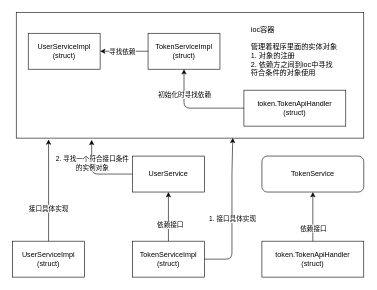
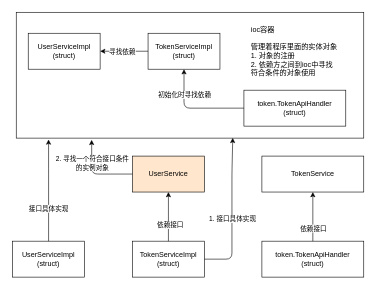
  <mxCell id="0" />
  <mxCell id="1" parent="0" />
  <mxCell id="2" value="token.TokenApiHandler&lt;br&gt;(struct)" style="rounded=0;whiteSpace=wrap;html=1;" vertex="1" parent="1"><mxGeometry x="436" y="402" width="170" height="60" as="geometry" /></mxCell>
  <mxCell id="3" value="TokenServiceImpl&lt;br&gt;(struct)" style="rounded=0;whiteSpace=wrap;html=1;" vertex="1" parent="1"><mxGeometry x="220" y="402" width="120" height="60" as="geometry" /></mxCell>
  <mxCell id="4" value="UserServiceImpl&lt;br&gt;(struct)" style="rounded=0;whiteSpace=wrap;html=1;" vertex="1" parent="1"><mxGeometry x="20" y="402" width="120" height="60" as="geometry" /></mxCell>
- <mxCell id="5" value="UserService" style="rounded=0;whiteSpace=wrap;html=1;" vertex="1" parent="1"><mxGeometry x="220" y="260" width="120" height="60" as="geometry" /></mxCell>
- <mxCell id="6" value="TokenService" style="whiteSpace=wrap;html=1;rounded=1;" vertex="1" parent="1"><mxGeometry x="436" y="260" width="170" height="60" as="geometry" /></mxCell>
+ <mxCell id="5" value="UserService" style="rounded=0;whiteSpace=wrap;html=1;fillColor=#ffe6cc;" vertex="1" parent="1"><mxGeometry x="220" y="260" width="120" height="60" as="geometry" /></mxCell>
+ <mxCell id="6" value="TokenService" style="rounded=0;whiteSpace=wrap;html=1;" vertex="1" parent="1"><mxGeometry x="436" y="260" width="170" height="60" as="geometry" /></mxCell>
  <mxCell id="7" value="" style="endArrow=classic;html=1;entryX=0.093;entryY=1.011;entryDx=0;entryDy=0;exitX=0.5;exitY=0;exitDx=0;exitDy=0;entryPerimeter=0;" edge="1" parent="1" source="4" target="15"><mxGeometry width="50" height="50" relative="1" as="geometry"><mxPoint x="226" y="330" as="sourcePoint" /><mxPoint x="276" y="280" as="targetPoint" /><Array as="points"><mxPoint x="80" y="290" /></Array></mxGeometry></mxCell>
  <mxCell id="8" value="接口具体实现" style="edgeLabel;html=1;align=center;verticalAlign=middle;resizable=0;points=[];" vertex="1" connectable="0" parent="7"><mxGeometry x="-0.357" y="1" relative="1" as="geometry"><mxPoint as="offset" /></mxGeometry></mxCell>
  <mxCell id="9" value="" style="endArrow=classic;html=1;entryX=0.5;entryY=1;entryDx=0;entryDy=0;" edge="1" parent="1" source="3" target="5"><mxGeometry width="50" height="50" relative="1" as="geometry"><mxPoint x="276" y="400" as="sourcePoint" /><mxPoint x="276" y="280" as="targetPoint" /></mxGeometry></mxCell>
  <mxCell id="10" value="依赖接口" style="edgeLabel;html=1;align=center;verticalAlign=middle;resizable=0;points=[];" vertex="1" connectable="0" parent="9"><mxGeometry x="-0.317" y="-2" relative="1" as="geometry"><mxPoint as="offset" /></mxGeometry></mxCell>
  <mxCell id="11" value="" style="endArrow=classic;html=1;entryX=0.5;entryY=1;entryDx=0;entryDy=0;exitX=0.5;exitY=0;exitDx=0;exitDy=0;" edge="1" parent="1" source="2" target="6"><mxGeometry width="50" height="50" relative="1" as="geometry"><mxPoint x="356" y="330" as="sourcePoint" /><mxPoint x="406" y="280" as="targetPoint" /></mxGeometry></mxCell>
  <mxCell id="12" value="依赖接口" style="edgeLabel;html=1;align=center;verticalAlign=middle;resizable=0;points=[];" vertex="1" connectable="0" parent="11"><mxGeometry x="-0.512" relative="1" as="geometry"><mxPoint y="-2" as="offset" /></mxGeometry></mxCell>
  <mxCell id="13" value="" style="endArrow=classic;html=1;exitX=1;exitY=0.5;exitDx=0;exitDy=0;entryX=0.623;entryY=0.998;entryDx=0;entryDy=0;entryPerimeter=0;" edge="1" parent="1" source="3" target="15"><mxGeometry width="50" height="50" relative="1" as="geometry"><mxPoint x="356" y="330" as="sourcePoint" /><mxPoint x="406" y="280" as="targetPoint" /><Array as="points"><mxPoint x="386" y="432" /><mxPoint x="386" y="290" /></Array></mxGeometry></mxCell>
  <mxCell id="14" value="1. 接口具体实现" style="edgeLabel;html=1;align=center;verticalAlign=middle;resizable=0;points=[];" vertex="1" connectable="0" parent="13"><mxGeometry x="0.101" y="-1" relative="1" as="geometry"><mxPoint x="-1" y="23" as="offset" /></mxGeometry></mxCell>
  <mxCell id="15" value="" style="rounded=0;whiteSpace=wrap;html=1;" vertex="1" parent="1"><mxGeometry x="26" y="20" width="580" height="210" as="geometry" /></mxCell>
  <mxCell id="16" value="TokenServiceImpl&lt;br&gt;(struct)" style="rounded=0;whiteSpace=wrap;html=1;" vertex="1" parent="1"><mxGeometry x="246" y="55" width="120" height="60" as="geometry" /></mxCell>
  <mxCell id="17" value="UserServiceImpl&lt;br&gt;(struct)" style="rounded=0;whiteSpace=wrap;html=1;" vertex="1" parent="1"><mxGeometry x="46" y="55" width="120" height="60" as="geometry" /></mxCell>
  <mxCell id="18" value="ioc容器&lt;br&gt;&lt;br&gt;管理着程序里面的实体对象&lt;br&gt;1. 对象的注册&lt;br&gt;2. 依赖方之间到ioc中寻找&lt;br&gt;符合条件的对象使用" style="text;html=1;align=left;verticalAlign=middle;resizable=0;points=[];autosize=1;strokeColor=none;fillColor=none;" vertex="1" parent="1"><mxGeometry x="416" y="35" width="170" height="100" as="geometry" /></mxCell>
  <mxCell id="19" value="" style="endArrow=classic;html=1;entryX=0.217;entryY=1.014;entryDx=0;entryDy=0;entryPerimeter=0;exitX=0;exitY=0.5;exitDx=0;exitDy=0;" edge="1" parent="1" source="5" target="15"><mxGeometry width="50" height="50" relative="1" as="geometry"><mxPoint x="256" y="340" as="sourcePoint" /><mxPoint x="306" y="290" as="targetPoint" /><Array as="points"><mxPoint x="152" y="290" /></Array></mxGeometry></mxCell>
  <mxCell id="20" value="2. 寻找一个符合接口条件&lt;br&gt;的实例对象" style="edgeLabel;html=1;align=center;verticalAlign=middle;resizable=0;points=[];" vertex="1" connectable="0" parent="19"><mxGeometry x="0.381" y="-1" relative="1" as="geometry"><mxPoint as="offset" /></mxGeometry></mxCell>
  <mxCell id="21" value="token.TokenApiHandler&lt;br&gt;(struct)" style="rounded=0;whiteSpace=wrap;html=1;" vertex="1" parent="1"><mxGeometry x="406" y="150" width="170" height="60" as="geometry" /></mxCell>
  <mxCell id="22" value="" style="endArrow=classic;html=1;entryX=0.5;entryY=1;entryDx=0;entryDy=0;exitX=0;exitY=0.5;exitDx=0;exitDy=0;" edge="1" parent="1" source="21" target="16"><mxGeometry width="50" height="50" relative="1" as="geometry"><mxPoint x="326" y="310" as="sourcePoint" /><mxPoint x="376" y="260" as="targetPoint" /><Array as="points"><mxPoint x="306" y="180" /></Array></mxGeometry></mxCell>
  <mxCell id="23" value="初始化时寻找依赖" style="edgeLabel;html=1;align=center;verticalAlign=middle;resizable=0;points=[];" vertex="1" connectable="0" parent="22"><mxGeometry x="0.495" relative="1" as="geometry"><mxPoint as="offset" /></mxGeometry></mxCell>
  <mxCell id="24" value="" style="endArrow=classic;html=1;entryX=1;entryY=0.5;entryDx=0;entryDy=0;exitX=0;exitY=0.5;exitDx=0;exitDy=0;" edge="1" parent="1" source="16" target="17"><mxGeometry width="50" height="50" relative="1" as="geometry"><mxPoint x="176" y="180" as="sourcePoint" /><mxPoint x="226" y="130" as="targetPoint" /></mxGeometry></mxCell>
  <mxCell id="25" value="寻找依赖" style="edgeLabel;html=1;align=center;verticalAlign=middle;resizable=0;points=[];" vertex="1" connectable="0" parent="24"><mxGeometry x="0.4" y="1" relative="1" as="geometry"><mxPoint x="12" y="-1" as="offset" /></mxGeometry></mxCell>
